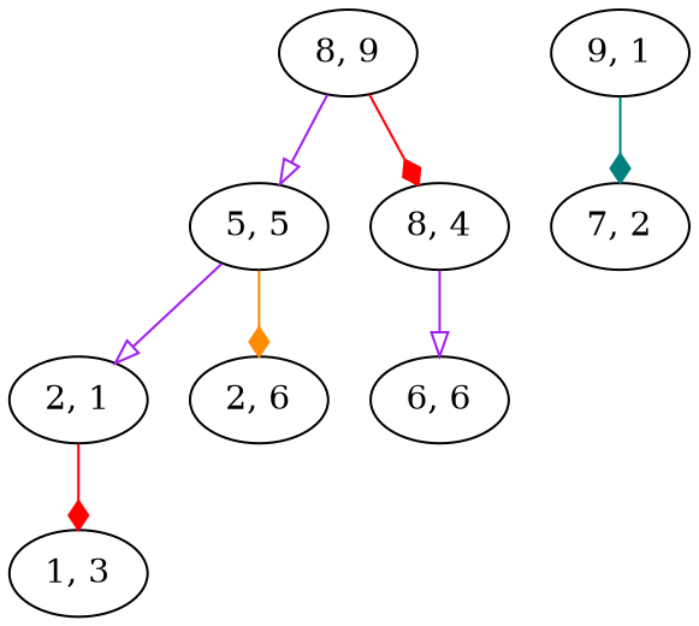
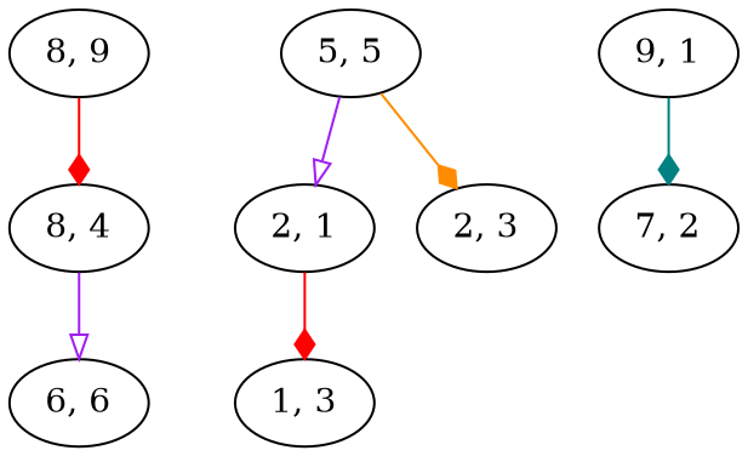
  digraph {
    edge [arrowhead=diamond color=purple]
    n1 [label="8, 9"]
    "5, 5"
    "8, 4"
    "2, 1"
-   "2, 6"
+   "2, 6" [label="2, 3"]
    n6 [label="6, 6"]
    "1, 3"
    "9, 1"
    "7, 2"
-   n1 -> "5, 5" [arrowhead=onormal]
    n1 -> "8, 4" [color=red]
    "5, 5" -> "2, 1" [arrowhead=onormal]
    "5, 5" -> "2, 6" [color=darkorange]
    "8, 4" -> n6 [arrowhead=onormal]
    "2, 1" -> "1, 3" [color=red]
    "9, 1" -> "7, 2" [color=teal]
  }
